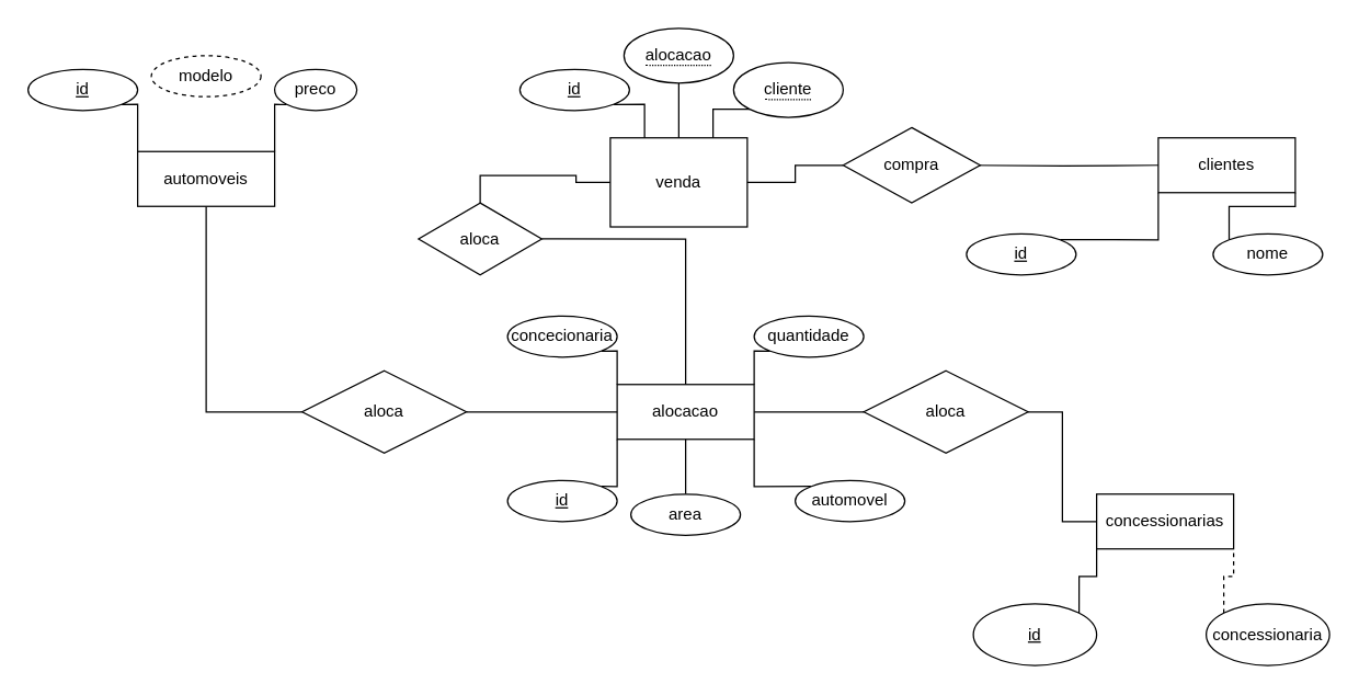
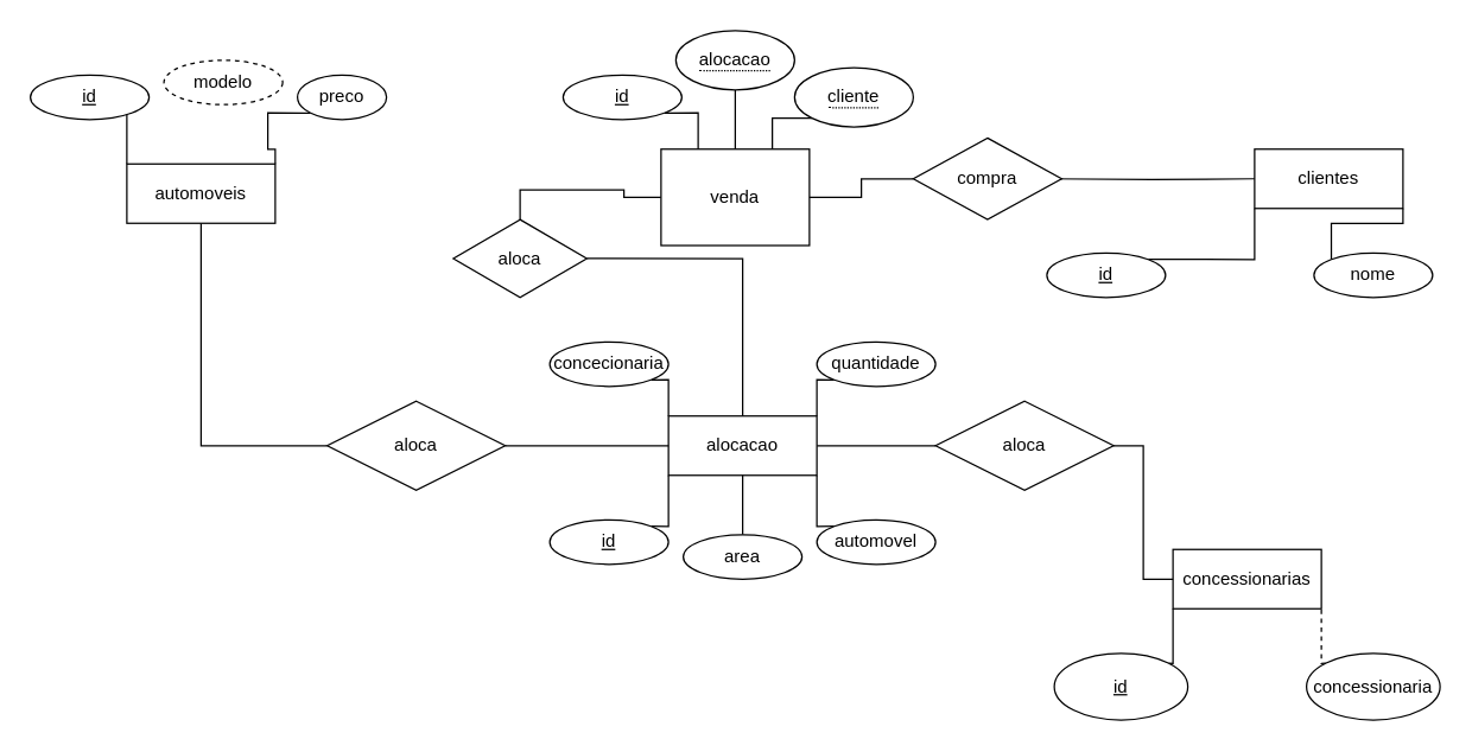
  <mxCell id="0" />
  <mxCell id="1" parent="0" />
  <mxCell id="2" style="edgeStyle=orthogonalEdgeStyle;rounded=0;orthogonalLoop=1;jettySize=auto;html=1;exitX=0.5;exitY=1;exitDx=0;exitDy=0;entryX=0;entryY=0.5;entryDx=0;entryDy=0;endArrow=none;endFill=0;" edge="1" parent="1" source="3" target="32"><mxGeometry relative="1" as="geometry" /></mxCell>
- <mxCell id="3" value="automoveis" style="whiteSpace=wrap;html=1;align=center;" vertex="1" parent="1"><mxGeometry x="100" y="110" width="100" height="40" as="geometry" /></mxCell>
+ <mxCell id="3" value="automoveis" style="whiteSpace=wrap;html=1;align=center;" vertex="1" parent="1"><mxGeometry x="85" y="110" width="100" height="40" as="geometry" /></mxCell>
  <mxCell id="4" style="edgeStyle=orthogonalEdgeStyle;rounded=0;orthogonalLoop=1;jettySize=auto;html=1;exitX=1;exitY=1;exitDx=0;exitDy=0;entryX=0;entryY=0;entryDx=0;entryDy=0;endArrow=none;endFill=0;" edge="1" parent="1" source="5" target="3"><mxGeometry relative="1" as="geometry" /></mxCell>
  <mxCell id="5" value="&lt;u&gt;id&lt;/u&gt;" style="ellipse;whiteSpace=wrap;html=1;align=center;" vertex="1" parent="1"><mxGeometry x="20" y="50" width="80" height="30" as="geometry" /></mxCell>
  <mxCell id="6" value="modelo" style="ellipse;whiteSpace=wrap;html=1;align=center;fontStyle=0;dashed=1;" vertex="1" parent="1"><mxGeometry x="110" y="40" width="80" height="30" as="geometry" /></mxCell>
  <mxCell id="7" style="edgeStyle=orthogonalEdgeStyle;rounded=0;orthogonalLoop=1;jettySize=auto;html=1;exitX=0;exitY=1;exitDx=0;exitDy=0;entryX=1;entryY=0;entryDx=0;entryDy=0;endArrow=none;endFill=0;" edge="1" parent="1" source="8" target="3"><mxGeometry relative="1" as="geometry" /></mxCell>
  <mxCell id="8" value="preco" style="ellipse;whiteSpace=wrap;html=1;align=center;fontStyle=0" vertex="1" parent="1"><mxGeometry x="200" y="50" width="60" height="30" as="geometry" /></mxCell>
  <mxCell id="9" value="clientes" style="whiteSpace=wrap;html=1;align=center;" vertex="1" parent="1"><mxGeometry x="845" y="100" width="100" height="40" as="geometry" /></mxCell>
  <mxCell id="10" style="edgeStyle=orthogonalEdgeStyle;rounded=0;orthogonalLoop=1;jettySize=auto;html=1;exitX=1;exitY=0;exitDx=0;exitDy=0;entryX=0;entryY=1;entryDx=0;entryDy=0;endArrow=none;endFill=0;" edge="1" parent="1" source="11" target="9"><mxGeometry relative="1" as="geometry" /></mxCell>
  <mxCell id="11" value="&lt;u&gt;id&lt;/u&gt;" style="ellipse;whiteSpace=wrap;html=1;align=center;" vertex="1" parent="1"><mxGeometry x="705" y="170" width="80" height="30" as="geometry" /></mxCell>
  <mxCell id="12" style="edgeStyle=orthogonalEdgeStyle;rounded=0;orthogonalLoop=1;jettySize=auto;html=1;exitX=0;exitY=0;exitDx=0;exitDy=0;entryX=1;entryY=1;entryDx=0;entryDy=0;endArrow=none;endFill=0;" edge="1" parent="1" source="13" target="9"><mxGeometry relative="1" as="geometry" /></mxCell>
  <mxCell id="13" value="nome" style="ellipse;whiteSpace=wrap;html=1;align=center;fontStyle=0" vertex="1" parent="1"><mxGeometry x="885" y="170" width="80" height="30" as="geometry" /></mxCell>
- <mxCell id="14" value="concessionarias" style="whiteSpace=wrap;html=1;align=center;" vertex="1" parent="1"><mxGeometry x="800" y="360" width="100" height="40" as="geometry" /></mxCell>
+ <mxCell id="14" value="concessionarias" style="whiteSpace=wrap;html=1;align=center;" vertex="1" parent="1"><mxGeometry x="790" y="370" width="100" height="40" as="geometry" /></mxCell>
  <mxCell id="15" style="edgeStyle=orthogonalEdgeStyle;rounded=0;orthogonalLoop=1;jettySize=auto;html=1;exitX=1;exitY=0;exitDx=0;exitDy=0;entryX=0;entryY=1;entryDx=0;entryDy=0;endArrow=none;endFill=0;" edge="1" parent="1" source="16" target="14"><mxGeometry relative="1" as="geometry" /></mxCell>
  <mxCell id="16" value="&lt;u&gt;id&lt;/u&gt;" style="ellipse;whiteSpace=wrap;html=1;align=center;" vertex="1" parent="1"><mxGeometry x="710" y="440" width="90" height="45" as="geometry" /></mxCell>
  <mxCell id="17" style="edgeStyle=orthogonalEdgeStyle;rounded=0;orthogonalLoop=1;jettySize=auto;html=1;exitX=0;exitY=0;exitDx=0;exitDy=0;entryX=1;entryY=1;entryDx=0;entryDy=0;endArrow=none;endFill=0;dashed=1;" edge="1" parent="1" source="18" target="14"><mxGeometry relative="1" as="geometry" /></mxCell>
  <mxCell id="18" value="concessionaria" style="ellipse;whiteSpace=wrap;html=1;align=center;fontStyle=0" vertex="1" parent="1"><mxGeometry x="880" y="440" width="90" height="45" as="geometry" /></mxCell>
  <mxCell id="19" style="edgeStyle=orthogonalEdgeStyle;rounded=0;orthogonalLoop=1;jettySize=auto;html=1;exitX=1;exitY=0.5;exitDx=0;exitDy=0;entryX=0;entryY=0.5;entryDx=0;entryDy=0;endArrow=none;endFill=0;" edge="1" parent="1" source="20" target="34"><mxGeometry relative="1" as="geometry" /></mxCell>
  <mxCell id="20" value="alocacao" style="whiteSpace=wrap;html=1;align=center;" vertex="1" parent="1"><mxGeometry x="450" y="280" width="100" height="40" as="geometry" /></mxCell>
  <mxCell id="21" style="edgeStyle=orthogonalEdgeStyle;rounded=0;orthogonalLoop=1;jettySize=auto;html=1;exitX=1;exitY=0;exitDx=0;exitDy=0;entryX=0;entryY=1;entryDx=0;entryDy=0;endArrow=none;endFill=0;" edge="1" parent="1" source="22" target="20"><mxGeometry relative="1" as="geometry" /></mxCell>
  <mxCell id="22" value="&lt;u&gt;id&lt;/u&gt;" style="ellipse;whiteSpace=wrap;html=1;align=center;" vertex="1" parent="1"><mxGeometry x="370" y="350" width="80" height="30" as="geometry" /></mxCell>
  <mxCell id="23" style="edgeStyle=orthogonalEdgeStyle;rounded=0;orthogonalLoop=1;jettySize=auto;html=1;exitX=0.5;exitY=0;exitDx=0;exitDy=0;entryX=0.5;entryY=1;entryDx=0;entryDy=0;endArrow=none;endFill=0;" edge="1" parent="1" source="24" target="20"><mxGeometry relative="1" as="geometry" /></mxCell>
  <mxCell id="24" value="area" style="ellipse;whiteSpace=wrap;html=1;align=center;fontStyle=0" vertex="1" parent="1"><mxGeometry x="460" y="360" width="80" height="30" as="geometry" /></mxCell>
  <mxCell id="25" style="edgeStyle=orthogonalEdgeStyle;rounded=0;orthogonalLoop=1;jettySize=auto;html=1;exitX=0;exitY=0;exitDx=0;exitDy=0;entryX=1;entryY=1;entryDx=0;entryDy=0;endArrow=none;endFill=0;" edge="1" parent="1" source="26" target="20"><mxGeometry relative="1" as="geometry" /></mxCell>
- <mxCell id="26" value="automovel" style="ellipse;whiteSpace=wrap;html=1;align=center;fontStyle=0" vertex="1" parent="1"><mxGeometry x="580" y="350" width="80" height="30" as="geometry" /></mxCell>
+ <mxCell id="26" value="automovel" style="ellipse;whiteSpace=wrap;html=1;align=center;fontStyle=0" vertex="1" parent="1"><mxGeometry x="550" y="350" width="80" height="30" as="geometry" /></mxCell>
  <mxCell id="27" style="edgeStyle=orthogonalEdgeStyle;rounded=0;orthogonalLoop=1;jettySize=auto;html=1;exitX=1;exitY=1;exitDx=0;exitDy=0;endArrow=none;endFill=0;entryX=0;entryY=0;entryDx=0;entryDy=0;" edge="1" parent="1" source="28" target="20"><mxGeometry relative="1" as="geometry"><mxPoint x="470" y="250" as="targetPoint" /></mxGeometry></mxCell>
  <mxCell id="28" value="concecionaria" style="ellipse;whiteSpace=wrap;html=1;align=center;fontStyle=0" vertex="1" parent="1"><mxGeometry x="370" y="230" width="80" height="30" as="geometry" /></mxCell>
  <mxCell id="29" style="edgeStyle=orthogonalEdgeStyle;rounded=0;orthogonalLoop=1;jettySize=auto;html=1;exitX=0;exitY=1;exitDx=0;exitDy=0;entryX=1;entryY=0;entryDx=0;entryDy=0;endArrow=none;endFill=0;" edge="1" parent="1" source="30" target="20"><mxGeometry relative="1" as="geometry" /></mxCell>
  <mxCell id="30" value="quantidade" style="ellipse;whiteSpace=wrap;html=1;align=center;fontStyle=0" vertex="1" parent="1"><mxGeometry x="550" y="230" width="80" height="30" as="geometry" /></mxCell>
  <mxCell id="31" style="edgeStyle=orthogonalEdgeStyle;rounded=0;orthogonalLoop=1;jettySize=auto;html=1;exitX=1;exitY=0.5;exitDx=0;exitDy=0;entryX=0;entryY=0.5;entryDx=0;entryDy=0;endArrow=none;endFill=0;" edge="1" parent="1" source="32" target="20"><mxGeometry relative="1" as="geometry" /></mxCell>
  <mxCell id="32" value="aloca" style="shape=rhombus;perimeter=rhombusPerimeter;whiteSpace=wrap;html=1;align=center;" vertex="1" parent="1"><mxGeometry x="220" y="270" width="120" height="60" as="geometry" /></mxCell>
  <mxCell id="33" style="edgeStyle=orthogonalEdgeStyle;rounded=0;orthogonalLoop=1;jettySize=auto;html=1;exitX=1;exitY=0.5;exitDx=0;exitDy=0;entryX=0;entryY=0.5;entryDx=0;entryDy=0;endArrow=none;endFill=0;" edge="1" parent="1" source="34" target="14"><mxGeometry relative="1" as="geometry" /></mxCell>
  <mxCell id="34" value="aloca" style="shape=rhombus;perimeter=rhombusPerimeter;whiteSpace=wrap;html=1;align=center;" vertex="1" parent="1"><mxGeometry x="630" y="270" width="120" height="60" as="geometry" /></mxCell>
  <mxCell id="35" style="edgeStyle=orthogonalEdgeStyle;rounded=0;orthogonalLoop=1;jettySize=auto;html=1;exitX=0;exitY=0.5;exitDx=0;exitDy=0;entryX=0.5;entryY=0;entryDx=0;entryDy=0;endArrow=none;endFill=0;" edge="1" parent="1" source="36" target="47"><mxGeometry relative="1" as="geometry" /></mxCell>
  <mxCell id="36" value="venda" style="whiteSpace=wrap;html=1;align=center;" vertex="1" parent="1"><mxGeometry x="445" y="100" width="100" height="65" as="geometry" /></mxCell>
  <mxCell id="37" style="edgeStyle=orthogonalEdgeStyle;rounded=0;orthogonalLoop=1;jettySize=auto;html=1;exitX=1;exitY=1;exitDx=0;exitDy=0;entryX=0.25;entryY=0;entryDx=0;entryDy=0;endArrow=none;endFill=0;" edge="1" parent="1" source="38" target="36"><mxGeometry relative="1" as="geometry" /></mxCell>
  <mxCell id="38" value="id" style="ellipse;whiteSpace=wrap;html=1;align=center;fontStyle=4;" vertex="1" parent="1"><mxGeometry x="379" y="50" width="80" height="30" as="geometry" /></mxCell>
  <mxCell id="39" style="edgeStyle=orthogonalEdgeStyle;rounded=0;orthogonalLoop=1;jettySize=auto;html=1;exitX=0.5;exitY=1;exitDx=0;exitDy=0;entryX=0.5;entryY=0;entryDx=0;entryDy=0;endArrow=none;endFill=0;" edge="1" parent="1" source="40" target="36"><mxGeometry relative="1" as="geometry" /></mxCell>
  <mxCell id="40" value="&lt;span style=&quot;border-bottom: 1px dotted&quot;&gt;alocacao&lt;/span&gt;" style="ellipse;whiteSpace=wrap;html=1;align=center;" vertex="1" parent="1"><mxGeometry x="455" y="20" width="80" height="40" as="geometry" /></mxCell>
  <mxCell id="41" style="edgeStyle=orthogonalEdgeStyle;rounded=0;orthogonalLoop=1;jettySize=auto;html=1;exitX=0;exitY=1;exitDx=0;exitDy=0;entryX=0.75;entryY=0;entryDx=0;entryDy=0;endArrow=none;endFill=0;" edge="1" parent="1" source="42" target="36"><mxGeometry relative="1" as="geometry" /></mxCell>
  <mxCell id="42" value="&lt;span style=&quot;border-bottom: 1px dotted&quot;&gt;cliente&lt;/span&gt;" style="ellipse;whiteSpace=wrap;html=1;align=center;" vertex="1" parent="1"><mxGeometry x="535" y="45" width="80" height="40" as="geometry" /></mxCell>
  <mxCell id="43" value="" style="edgeStyle=orthogonalEdgeStyle;rounded=0;orthogonalLoop=1;jettySize=auto;html=1;endArrow=none;endFill=0;" edge="1" parent="1" target="9"><mxGeometry relative="1" as="geometry"><mxPoint x="705" y="120" as="sourcePoint" /></mxGeometry></mxCell>
  <mxCell id="44" value="" style="edgeStyle=orthogonalEdgeStyle;rounded=0;orthogonalLoop=1;jettySize=auto;html=1;entryX=1;entryY=0.5;entryDx=0;entryDy=0;endArrow=none;endFill=0;" edge="1" parent="1" source="45" target="36"><mxGeometry relative="1" as="geometry" /></mxCell>
  <mxCell id="45" value="compra" style="shape=rhombus;perimeter=rhombusPerimeter;whiteSpace=wrap;html=1;align=center;" vertex="1" parent="1"><mxGeometry x="615" y="92.5" width="100" height="55" as="geometry" /></mxCell>
  <mxCell id="46" style="edgeStyle=orthogonalEdgeStyle;rounded=0;orthogonalLoop=1;jettySize=auto;html=1;exitX=1;exitY=0.5;exitDx=0;exitDy=0;entryX=0.5;entryY=0;entryDx=0;entryDy=0;endArrow=none;endFill=0;" edge="1" parent="1" source="47" target="20"><mxGeometry relative="1" as="geometry" /></mxCell>
  <mxCell id="47" value="aloca" style="shape=rhombus;perimeter=rhombusPerimeter;whiteSpace=wrap;html=1;align=center;" vertex="1" parent="1"><mxGeometry x="305" y="147.5" width="90" height="52.5" as="geometry" /></mxCell>
